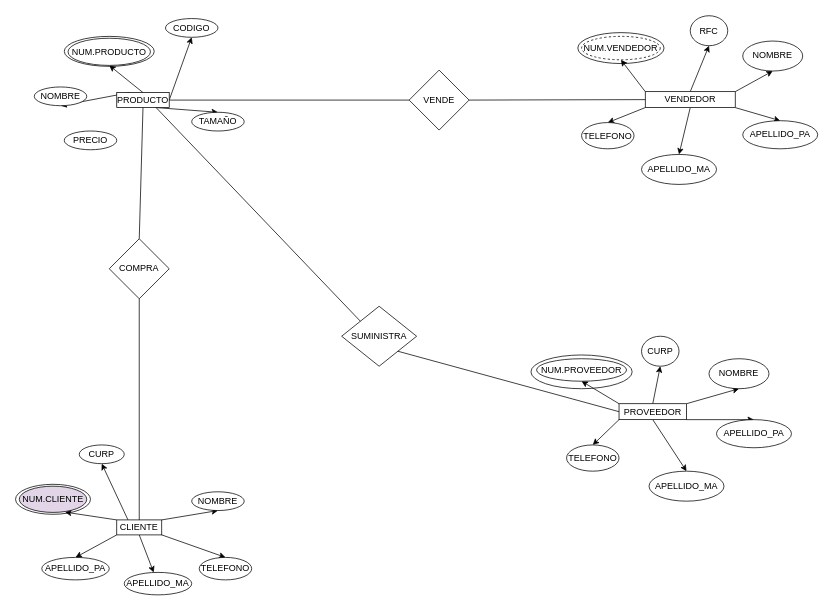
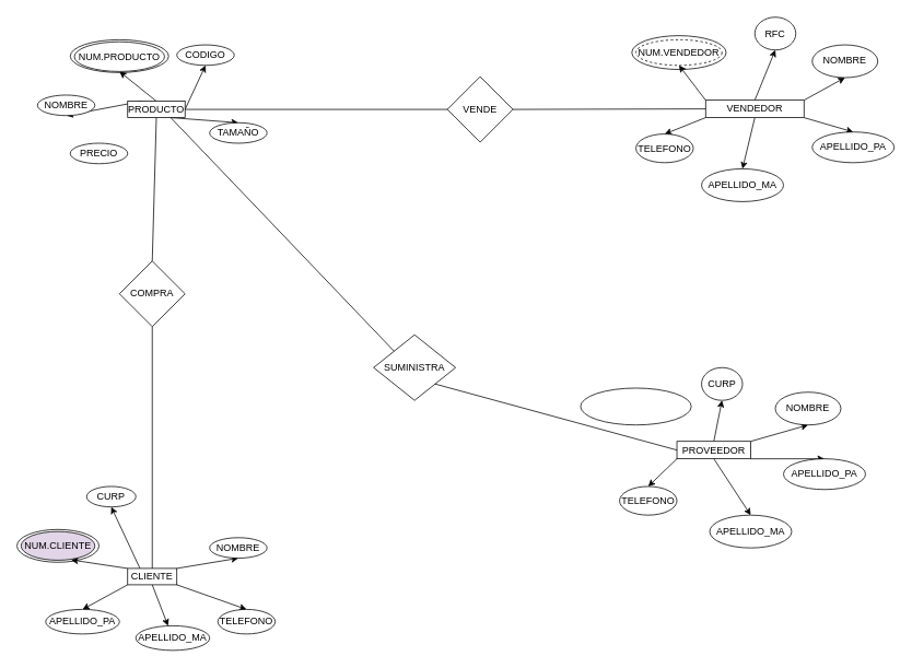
  <mxCell id="0" />
  <mxCell id="1" parent="0" />
  <mxCell id="2" value="" style="ellipse;whiteSpace=wrap;html=1;" parent="1" vertex="1"><mxGeometry x="20" y="645.5" width="100" height="40" as="geometry" /></mxCell>
  <mxCell id="3" value="" style="ellipse;whiteSpace=wrap;html=1;" parent="1" vertex="1"><mxGeometry x="707.5" y="473" width="135" height="45" as="geometry" /></mxCell>
  <mxCell id="4" value="" style="ellipse;whiteSpace=wrap;html=1;" parent="1" vertex="1"><mxGeometry x="770" y="43" width="115" height="41.25" as="geometry" /></mxCell>
  <mxCell id="5" value="" style="ellipse;whiteSpace=wrap;html=1;" parent="1" vertex="1"><mxGeometry x="85" y="48" width="120" height="40" as="geometry" /></mxCell>
  <mxCell id="6" style="edgeStyle=none;html=1;exitX=0;exitY=1;exitDx=0;exitDy=0;entryX=0.5;entryY=0;entryDx=0;entryDy=0;" parent="1" source="12" target="16" edge="1"><mxGeometry relative="1" as="geometry" /></mxCell>
  <mxCell id="7" style="edgeStyle=none;html=1;exitX=0;exitY=0;exitDx=0;exitDy=0;entryX=0.678;entryY=0.989;entryDx=0;entryDy=0;entryPerimeter=0;" parent="1" source="12" target="13" edge="1"><mxGeometry relative="1" as="geometry" /></mxCell>
  <mxCell id="8" style="edgeStyle=none;html=1;exitX=0.25;exitY=0;exitDx=0;exitDy=0;entryX=0.5;entryY=1;entryDx=0;entryDy=0;" parent="1" source="12" target="14" edge="1"><mxGeometry relative="1" as="geometry" /></mxCell>
  <mxCell id="9" style="edgeStyle=none;html=1;exitX=0.5;exitY=1;exitDx=0;exitDy=0;" parent="1" source="12" target="17" edge="1"><mxGeometry relative="1" as="geometry" /></mxCell>
  <mxCell id="10" style="edgeStyle=none;html=1;exitX=1;exitY=1;exitDx=0;exitDy=0;entryX=0.5;entryY=0;entryDx=0;entryDy=0;" parent="1" source="12" target="18" edge="1"><mxGeometry relative="1" as="geometry" /></mxCell>
  <mxCell id="11" style="edgeStyle=none;html=1;exitX=1;exitY=0;exitDx=0;exitDy=0;entryX=0.5;entryY=1;entryDx=0;entryDy=0;" parent="1" source="12" target="15" edge="1"><mxGeometry relative="1" as="geometry" /></mxCell>
  <mxCell id="12" value="CLIENTE" style="rounded=0;whiteSpace=wrap;html=1;" parent="1" vertex="1"><mxGeometry x="155" y="693" width="60" height="20" as="geometry" /></mxCell>
  <mxCell id="13" value="NUM.CLIENTE" style="ellipse;whiteSpace=wrap;html=1;fillColor=#e1d5e7;" parent="1" vertex="1"><mxGeometry x="25" y="648" width="90" height="35" as="geometry" /></mxCell>
  <mxCell id="14" value="CURP" style="ellipse;whiteSpace=wrap;html=1;" parent="1" vertex="1"><mxGeometry x="105" y="593" width="60" height="25" as="geometry" /></mxCell>
  <mxCell id="15" value="NOMBRE" style="ellipse;whiteSpace=wrap;html=1;" parent="1" vertex="1"><mxGeometry x="255" y="655.5" width="70" height="25" as="geometry" /></mxCell>
  <mxCell id="16" value="APELLIDO_PA" style="ellipse;whiteSpace=wrap;html=1;" parent="1" vertex="1"><mxGeometry x="55" y="743" width="90" height="30" as="geometry" /></mxCell>
  <mxCell id="17" value="APELLIDO_MA" style="ellipse;whiteSpace=wrap;html=1;" parent="1" vertex="1"><mxGeometry x="165" y="763" width="90" height="30" as="geometry" /></mxCell>
  <mxCell id="18" value="TELEFONO" style="ellipse;whiteSpace=wrap;html=1;" parent="1" vertex="1"><mxGeometry x="265" y="743" width="70" height="30" as="geometry" /></mxCell>
  <mxCell id="19" style="edgeStyle=none;html=1;exitX=0.5;exitY=0;exitDx=0;exitDy=0;entryX=0.5;entryY=1;entryDx=0;entryDy=0;" parent="1" source="23" target="24" edge="1"><mxGeometry relative="1" as="geometry" /></mxCell>
  <mxCell id="20" style="edgeStyle=none;html=1;exitX=1;exitY=0.5;exitDx=0;exitDy=0;entryX=0.5;entryY=1;entryDx=0;entryDy=0;" parent="1" source="23" target="28" edge="1"><mxGeometry relative="1" as="geometry" /></mxCell>
  <mxCell id="21" style="edgeStyle=none;html=1;exitX=0.75;exitY=1;exitDx=0;exitDy=0;entryX=0.5;entryY=0;entryDx=0;entryDy=0;" parent="1" source="23" target="27" edge="1"><mxGeometry relative="1" as="geometry" /></mxCell>
  <mxCell id="22" style="edgeStyle=none;html=1;exitX=0.25;exitY=0;exitDx=0;exitDy=0;entryX=0.5;entryY=1;entryDx=0;entryDy=0;" parent="1" source="23" target="25" edge="1"><mxGeometry relative="1" as="geometry" /></mxCell>
  <mxCell id="23" value="PRODUCTO" style="rounded=0;whiteSpace=wrap;html=1;" parent="1" vertex="1"><mxGeometry x="155" y="123" width="70" height="20" as="geometry" /></mxCell>
  <mxCell id="24" value="NUM.PRODUCTO" style="ellipse;whiteSpace=wrap;html=1;" parent="1" vertex="1"><mxGeometry x="90" y="50.5" width="110" height="36.25" as="geometry" /></mxCell>
  <mxCell id="25" value="NOMBRE" style="ellipse;whiteSpace=wrap;html=1;" parent="1" vertex="1"><mxGeometry x="45" y="115.5" width="70" height="25" as="geometry" /></mxCell>
  <mxCell id="26" value="PRECIO" style="ellipse;whiteSpace=wrap;html=1;" parent="1" vertex="1"><mxGeometry x="85" y="174.25" width="70" height="25" as="geometry" /></mxCell>
  <mxCell id="27" value="TAMAÑO" style="ellipse;whiteSpace=wrap;html=1;" parent="1" vertex="1"><mxGeometry x="255" y="149.25" width="70" height="25" as="geometry" /></mxCell>
- <mxCell id="28" value="CODIGO" style="ellipse;whiteSpace=wrap;html=1;" parent="1" vertex="1"><mxGeometry x="220" y="24.25" width="70" height="25" as="geometry" /></mxCell>
+ <mxCell id="28" value="CODIGO" style="ellipse;whiteSpace=wrap;html=1;" parent="1" vertex="1"><mxGeometry x="215" y="54.25" width="70" height="25" as="geometry" /></mxCell>
  <mxCell id="29" value="COMPRA" style="rhombus;whiteSpace=wrap;html=1;" parent="1" vertex="1"><mxGeometry x="145" y="318" width="80" height="80" as="geometry" /></mxCell>
  <mxCell id="30" value="" style="endArrow=none;html=1;entryX=0.5;entryY=1;entryDx=0;entryDy=0;exitX=0.5;exitY=0;exitDx=0;exitDy=0;" parent="1" source="12" target="29" edge="1"><mxGeometry width="50" height="50" relative="1" as="geometry"><mxPoint x="255" y="191.08" as="sourcePoint" /><mxPoint x="345" y="191.08" as="targetPoint" /></mxGeometry></mxCell>
  <mxCell id="31" value="VENDE" style="rhombus;whiteSpace=wrap;html=1;" parent="1" vertex="1"><mxGeometry x="545" y="93" width="80" height="80" as="geometry" /></mxCell>
  <mxCell id="32" value="" style="endArrow=none;html=1;exitX=1;exitY=0.5;exitDx=0;exitDy=0;entryX=0;entryY=0.5;entryDx=0;entryDy=0;" parent="1" source="23" target="31" edge="1"><mxGeometry width="50" height="50" relative="1" as="geometry"><mxPoint x="585" y="458" as="sourcePoint" /><mxPoint x="635" y="408" as="targetPoint" /></mxGeometry></mxCell>
  <mxCell id="33" value="SUMINISTRA" style="rhombus;whiteSpace=wrap;html=1;" parent="1" vertex="1"><mxGeometry x="455" y="408" width="100" height="80" as="geometry" /></mxCell>
  <mxCell id="34" value="" style="endArrow=none;html=1;exitX=0.75;exitY=1;exitDx=0;exitDy=0;entryX=0;entryY=0;entryDx=0;entryDy=0;" parent="1" source="23" target="33" edge="1"><mxGeometry width="50" height="50" relative="1" as="geometry"><mxPoint x="585" y="458" as="sourcePoint" /><mxPoint x="635" y="408" as="targetPoint" /></mxGeometry></mxCell>
  <mxCell id="35" style="edgeStyle=none;html=1;exitX=0;exitY=0;exitDx=0;exitDy=0;entryX=0.5;entryY=1;entryDx=0;entryDy=0;" parent="1" source="41" target="51" edge="1"><mxGeometry relative="1" as="geometry" /></mxCell>
  <mxCell id="36" style="edgeStyle=none;html=1;exitX=0.5;exitY=0;exitDx=0;exitDy=0;entryX=0.5;entryY=1;entryDx=0;entryDy=0;" parent="1" source="41" target="52" edge="1"><mxGeometry relative="1" as="geometry" /></mxCell>
  <mxCell id="37" style="edgeStyle=none;html=1;exitX=1;exitY=0;exitDx=0;exitDy=0;entryX=0.5;entryY=1;entryDx=0;entryDy=0;" parent="1" source="41" target="53" edge="1"><mxGeometry relative="1" as="geometry" /></mxCell>
  <mxCell id="38" style="edgeStyle=none;html=1;exitX=1;exitY=1;exitDx=0;exitDy=0;entryX=0.5;entryY=0;entryDx=0;entryDy=0;" parent="1" source="41" target="54" edge="1"><mxGeometry relative="1" as="geometry" /></mxCell>
  <mxCell id="39" style="edgeStyle=none;html=1;exitX=0;exitY=1;exitDx=0;exitDy=0;entryX=0.5;entryY=0;entryDx=0;entryDy=0;" parent="1" source="41" target="56" edge="1"><mxGeometry relative="1" as="geometry" /></mxCell>
  <mxCell id="40" style="edgeStyle=none;html=1;exitX=0.5;exitY=1;exitDx=0;exitDy=0;entryX=0.5;entryY=0;entryDx=0;entryDy=0;" parent="1" source="41" target="55" edge="1"><mxGeometry relative="1" as="geometry" /></mxCell>
  <mxCell id="41" value="VENDEDOR" style="rounded=0;whiteSpace=wrap;html=1;" parent="1" vertex="1"><mxGeometry x="860" y="121.75" width="120" height="21.25" as="geometry" /></mxCell>
  <mxCell id="42" style="edgeStyle=none;html=1;exitX=0;exitY=1;exitDx=0;exitDy=0;entryX=0.5;entryY=0;entryDx=0;entryDy=0;" parent="1" source="48" target="62" edge="1"><mxGeometry relative="1" as="geometry" /></mxCell>
  <mxCell id="43" style="edgeStyle=none;html=1;exitX=0.5;exitY=1;exitDx=0;exitDy=0;entryX=0.5;entryY=0;entryDx=0;entryDy=0;" parent="1" source="48" target="61" edge="1"><mxGeometry relative="1" as="geometry" /></mxCell>
  <mxCell id="44" style="edgeStyle=none;html=1;exitX=1;exitY=1;exitDx=0;exitDy=0;entryX=0.5;entryY=0;entryDx=0;entryDy=0;" parent="1" source="48" target="60" edge="1"><mxGeometry relative="1" as="geometry" /></mxCell>
  <mxCell id="45" style="edgeStyle=none;html=1;exitX=1;exitY=0;exitDx=0;exitDy=0;entryX=0.5;entryY=1;entryDx=0;entryDy=0;" parent="1" source="48" target="59" edge="1"><mxGeometry relative="1" as="geometry" /></mxCell>
  <mxCell id="46" style="edgeStyle=none;html=1;exitX=0.5;exitY=0;exitDx=0;exitDy=0;entryX=0.5;entryY=1;entryDx=0;entryDy=0;" parent="1" source="48" target="58" edge="1"><mxGeometry relative="1" as="geometry" /></mxCell>
- <mxCell id="47" style="edgeStyle=none;html=1;exitX=0;exitY=0;exitDx=0;exitDy=0;entryX=0.5;entryY=1;entryDx=0;entryDy=0;" parent="1" source="48" target="57" edge="1"><mxGeometry relative="1" as="geometry" /></mxCell>
  <mxCell id="48" value="PROVEEDOR" style="rounded=0;whiteSpace=wrap;html=1;" parent="1" vertex="1"><mxGeometry x="825" y="538" width="90" height="21.25" as="geometry" /></mxCell>
  <mxCell id="49" value="" style="endArrow=none;html=1;exitX=1;exitY=1;exitDx=0;exitDy=0;entryX=0;entryY=0.5;entryDx=0;entryDy=0;" parent="1" source="33" target="48" edge="1"><mxGeometry width="50" height="50" relative="1" as="geometry"><mxPoint x="585" y="458" as="sourcePoint" /><mxPoint x="635" y="408" as="targetPoint" /></mxGeometry></mxCell>
  <mxCell id="50" value="" style="endArrow=none;html=1;exitX=1;exitY=0.5;exitDx=0;exitDy=0;entryX=0;entryY=0.5;entryDx=0;entryDy=0;" parent="1" source="31" target="41" edge="1"><mxGeometry width="50" height="50" relative="1" as="geometry"><mxPoint x="585" y="458" as="sourcePoint" /><mxPoint x="635" y="408" as="targetPoint" /></mxGeometry></mxCell>
  <mxCell id="51" value="NUM.VENDEDOR" style="ellipse;whiteSpace=wrap;html=1;dashed=1;" parent="1" vertex="1"><mxGeometry x="775" y="48" width="105" height="31.25" as="geometry" /></mxCell>
  <mxCell id="52" value="RFC" style="ellipse;whiteSpace=wrap;html=1;" parent="1" vertex="1"><mxGeometry x="920" y="20.5" width="50" height="40" as="geometry" /></mxCell>
  <mxCell id="53" value="NOMBRE" style="ellipse;whiteSpace=wrap;html=1;" parent="1" vertex="1"><mxGeometry x="990" y="54.25" width="80" height="40" as="geometry" /></mxCell>
  <mxCell id="54" value="APELLIDO_PA" style="ellipse;whiteSpace=wrap;html=1;" parent="1" vertex="1"><mxGeometry x="990" y="160.5" width="100" height="37.5" as="geometry" /></mxCell>
  <mxCell id="55" value="APELLIDO_MA" style="ellipse;whiteSpace=wrap;html=1;" parent="1" vertex="1"><mxGeometry x="855" y="205.5" width="100" height="40" as="geometry" /></mxCell>
  <mxCell id="56" value="TELEFONO" style="ellipse;whiteSpace=wrap;html=1;" parent="1" vertex="1"><mxGeometry x="775" y="163" width="70" height="35" as="geometry" /></mxCell>
- <mxCell id="57" value="NUM.PROVEEDOR" style="ellipse;whiteSpace=wrap;html=1;" parent="1" vertex="1"><mxGeometry x="715" y="478" width="120" height="30" as="geometry" /></mxCell>
  <mxCell id="58" value="CURP" style="ellipse;whiteSpace=wrap;html=1;" parent="1" vertex="1"><mxGeometry x="855" y="448" width="50" height="40" as="geometry" /></mxCell>
  <mxCell id="59" value="NOMBRE" style="ellipse;whiteSpace=wrap;html=1;" parent="1" vertex="1"><mxGeometry x="945" y="478" width="80" height="40" as="geometry" /></mxCell>
  <mxCell id="60" value="APELLIDO_PA" style="ellipse;whiteSpace=wrap;html=1;" parent="1" vertex="1"><mxGeometry x="955" y="559.25" width="100" height="37.5" as="geometry" /></mxCell>
  <mxCell id="61" value="APELLIDO_MA" style="ellipse;whiteSpace=wrap;html=1;" parent="1" vertex="1"><mxGeometry x="865" y="628" width="100" height="40" as="geometry" /></mxCell>
  <mxCell id="62" value="TELEFONO" style="ellipse;whiteSpace=wrap;html=1;" parent="1" vertex="1"><mxGeometry x="755" y="593" width="70" height="35" as="geometry" /></mxCell>
  <mxCell id="63" value="" style="endArrow=none;html=1;exitX=0.5;exitY=0;exitDx=0;exitDy=0;entryX=0.5;entryY=1;entryDx=0;entryDy=0;" parent="1" source="29" target="23" edge="1"><mxGeometry width="50" height="50" relative="1" as="geometry"><mxPoint x="445" y="458" as="sourcePoint" /><mxPoint x="495" y="408" as="targetPoint" /></mxGeometry></mxCell>
